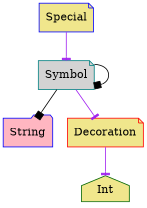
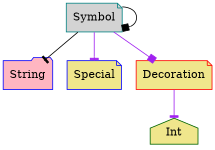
  digraph {
    node [color=blue fillcolor=khaki shape=note style=filled]
    edge [arrowhead=box color=purple]
    n1 [color=teal fillcolor=lightgrey label=Symbol]
    String [fillcolor=lightpink shape=folder]
    Special
    Decoration [color=red]
    Int [color=darkgreen shape=house]
    n1 -> n1 [color=black]
-   n1 -> String [color=black]
-   Special -> n1 [arrowhead=tee]
-   n1 -> Decoration [arrowhead=tee]
+   n1 -> String [arrowhead=tee color=black]
+   n1 -> Special [arrowhead=tee]
+   n1 -> Decoration
    Decoration -> Int [arrowhead=tee]
  }
